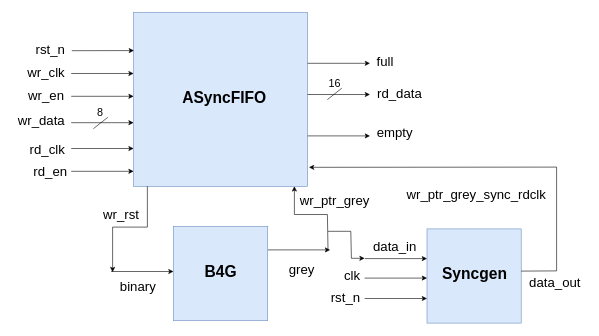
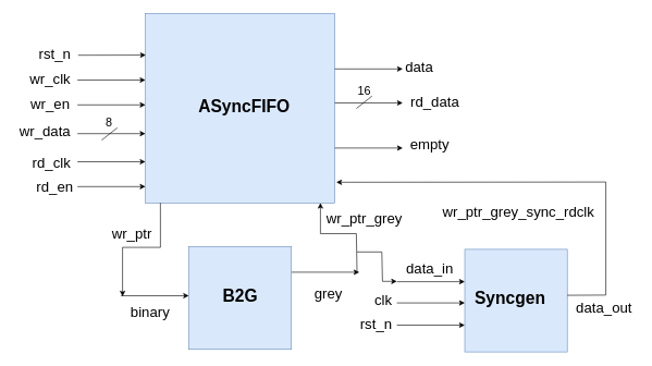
  <mxCell id="0" />
  <mxCell id="1" parent="0" />
  <mxCell id="2" value="" style="whiteSpace=wrap;html=1;aspect=fixed;fillColor=#dae8fc;strokeColor=#6c8ebf;" parent="1" vertex="1"><mxGeometry x="222" y="20" width="290" height="290" as="geometry" /></mxCell>
  <mxCell id="3" value="" style="endArrow=classic;html=1;rounded=0;entryX=0.002;entryY=0.22;entryDx=0;entryDy=0;entryPerimeter=0;" parent="1" target="2" edge="1"><mxGeometry width="50" height="50" relative="1" as="geometry"><mxPoint x="119" y="84" as="sourcePoint" /><mxPoint x="149" y="71" as="targetPoint" /></mxGeometry></mxCell>
  <mxCell id="4" value="" style="endArrow=classic;html=1;rounded=0;entryX=0.002;entryY=0.22;entryDx=0;entryDy=0;entryPerimeter=0;" parent="1" edge="1"><mxGeometry width="50" height="50" relative="1" as="geometry"><mxPoint x="118" y="122" as="sourcePoint" /><mxPoint x="222" y="122" as="targetPoint" /></mxGeometry></mxCell>
  <mxCell id="5" value="" style="endArrow=classic;html=1;rounded=0;entryX=0.002;entryY=0.22;entryDx=0;entryDy=0;entryPerimeter=0;" parent="1" edge="1"><mxGeometry width="50" height="50" relative="1" as="geometry"><mxPoint x="118" y="160" as="sourcePoint" /><mxPoint x="222" y="160" as="targetPoint" /></mxGeometry></mxCell>
  <mxCell id="6" value="" style="endArrow=classic;html=1;rounded=0;entryX=0.002;entryY=0.22;entryDx=0;entryDy=0;entryPerimeter=0;" parent="1" edge="1"><mxGeometry width="50" height="50" relative="1" as="geometry"><mxPoint x="118" y="204" as="sourcePoint" /><mxPoint x="222" y="204" as="targetPoint" /></mxGeometry></mxCell>
  <mxCell id="7" value="" style="endArrow=classic;html=1;rounded=0;entryX=0.002;entryY=0.22;entryDx=0;entryDy=0;entryPerimeter=0;" parent="1" edge="1"><mxGeometry width="50" height="50" relative="1" as="geometry"><mxPoint x="118" y="247" as="sourcePoint" /><mxPoint x="222" y="247" as="targetPoint" /></mxGeometry></mxCell>
  <mxCell id="8" value="" style="endArrow=classic;html=1;rounded=0;entryX=0.002;entryY=0.22;entryDx=0;entryDy=0;entryPerimeter=0;" parent="1" edge="1"><mxGeometry width="50" height="50" relative="1" as="geometry"><mxPoint x="118" y="285" as="sourcePoint" /><mxPoint x="222" y="285" as="targetPoint" /></mxGeometry></mxCell>
  <mxCell id="9" value="" style="endArrow=classic;html=1;rounded=0;entryX=0.002;entryY=0.22;entryDx=0;entryDy=0;entryPerimeter=0;" parent="1" edge="1"><mxGeometry width="50" height="50" relative="1" as="geometry"><mxPoint x="512" y="105" as="sourcePoint" /><mxPoint x="616" y="105" as="targetPoint" /></mxGeometry></mxCell>
  <mxCell id="10" value="" style="endArrow=classic;html=1;rounded=0;entryX=0.002;entryY=0.22;entryDx=0;entryDy=0;entryPerimeter=0;" parent="1" edge="1"><mxGeometry width="50" height="50" relative="1" as="geometry"><mxPoint x="512" y="157" as="sourcePoint" /><mxPoint x="616" y="157" as="targetPoint" /></mxGeometry></mxCell>
  <mxCell id="11" value="" style="endArrow=classic;html=1;rounded=0;entryX=0.002;entryY=0.22;entryDx=0;entryDy=0;entryPerimeter=0;" parent="1" edge="1"><mxGeometry width="50" height="50" relative="1" as="geometry"><mxPoint x="445.5" y="416" as="sourcePoint" /><mxPoint x="549.5" y="416" as="targetPoint" /></mxGeometry></mxCell>
  <mxCell id="12" value="&lt;font style=&quot;font-size: 22px;&quot;&gt;rst_n&lt;/font&gt;" style="text;html=1;align=center;verticalAlign=middle;resizable=0;points=[];autosize=1;strokeColor=none;fillColor=none;" parent="1" vertex="1"><mxGeometry x="49" y="64" width="67" height="38" as="geometry" /></mxCell>
  <mxCell id="13" value="&lt;font style=&quot;font-size: 22px;&quot;&gt;wr_clk&lt;/font&gt;" style="text;html=1;align=center;verticalAlign=middle;resizable=0;points=[];autosize=1;strokeColor=none;fillColor=none;" parent="1" vertex="1"><mxGeometry x="36" y="102" width="80" height="38" as="geometry" /></mxCell>
  <mxCell id="14" value="&lt;font style=&quot;font-size: 22px;&quot;&gt;wr_en&lt;/font&gt;&lt;span style=&quot;color: rgba(0, 0, 0, 0); font-family: monospace; font-size: 0px; text-align: start;&quot;&gt;%3CmxGraphModel%3E%3Croot%3E%3CmxCell%20id%3D%220%22%2F%3E%3CmxCell%20id%3D%221%22%20parent%3D%220%22%2F%3E%3CmxCell%20id%3D%222%22%20value%3D%22%26lt%3Bfont%20style%3D%26quot%3Bfont-size%3A%2022px%3B%26quot%3B%26gt%3Bwr_clk%26lt%3B%2Ffont%26gt%3B%22%20style%3D%22text%3Bhtml%3D1%3Balign%3Dcenter%3BverticalAlign%3Dmiddle%3Bresizable%3D0%3Bpoints%3D%5B%5D%3Bautosize%3D1%3BstrokeColor%3Dnone%3BfillColor%3Dnone%3B%22%20vertex%3D%221%22%20parent%3D%221%22%3E%3CmxGeometry%20x%3D%22523%22%20y%3D%22288%22%20width%3D%2280%22%20height%3D%2238%22%20as%3D%22geometry%22%2F%3E%3C%2FmxCell%3E%3C%2Froot%3E%3C%2FmxGraphModel%3E&lt;/span&gt;" style="text;html=1;align=center;verticalAlign=middle;resizable=0;points=[];autosize=1;strokeColor=none;fillColor=none;" parent="1" vertex="1"><mxGeometry x="37" y="140" width="78" height="38" as="geometry" /></mxCell>
  <mxCell id="15" value="&lt;font style=&quot;font-size: 22px;&quot;&gt;wr_data&lt;/font&gt;&lt;span style=&quot;color: rgba(0, 0, 0, 0); font-family: monospace; font-size: 0px; text-align: start;&quot;&gt;%3CmxGraphModel%3E%3Croot%3E%3CmxCell%20id%3D%220%22%2F%3E%3CmxCell%20id%3D%221%22%20parent%3D%220%22%2F%3E%3CmxCell%20id%3D%222%22%20value%3D%22%26lt%3Bfont%20style%3D%26quot%3Bfont-size%3A%2022px%3B%26quot%3B%26gt%3Bwr_clk%26lt%3B%2Ffont%26gt%3B%22%20style%3D%22text%3Bhtml%3D1%3Balign%3Dcenter%3BverticalAlign%3Dmiddle%3Bresizable%3D0%3Bpoints%3D%5B%5D%3Bautosize%3D1%3BstrokeColor%3Dnone%3BfillColor%3Dnone%3B%22%20vertex%3D%221%22%20parent%3D%221%22%3E%3CmxGeometry%20x%3D%22523%22%20y%3D%22288%22%20width%3D%2280%22%20height%3D%2238%22%20as%3D%22geometry%22%2F%3E%3C%2FmxCell%3E%3C%2Froot%3E%3C%2FmxGraphModel%3&lt;/span&gt;" style="text;html=1;align=center;verticalAlign=middle;resizable=0;points=[];autosize=1;strokeColor=none;fillColor=none;" parent="1" vertex="1"><mxGeometry x="20" y="183" width="96" height="38" as="geometry" /></mxCell>
- <mxCell id="16" value="&lt;span style=&quot;font-size: 22px;&quot;&gt;full&lt;/span&gt;" style="text;html=1;align=center;verticalAlign=middle;resizable=0;points=[];autosize=1;strokeColor=none;fillColor=none;" parent="1" vertex="1"><mxGeometry x="618" y="84" width="46" height="38" as="geometry" /></mxCell>
+ <mxCell id="16" value="&lt;span style=&quot;font-size: 22px;&quot;&gt;data&lt;/span&gt;" style="text;html=1;align=center;verticalAlign=middle;resizable=0;points=[];autosize=1;strokeColor=none;fillColor=none;" parent="1" vertex="1"><mxGeometry x="618" y="84" width="46" height="38" as="geometry" /></mxCell>
  <mxCell id="17" value="&lt;font style=&quot;font-size: 22px;&quot;&gt;rd_clk&lt;/font&gt;" style="text;html=1;align=center;verticalAlign=middle;resizable=0;points=[];autosize=1;strokeColor=none;fillColor=none;" parent="1" vertex="1"><mxGeometry x="39" y="231" width="77" height="38" as="geometry" /></mxCell>
  <mxCell id="18" value="&lt;font style=&quot;font-size: 22px;&quot;&gt;rd_en&lt;/font&gt;" style="text;html=1;align=center;verticalAlign=middle;resizable=0;points=[];autosize=1;strokeColor=none;fillColor=none;" parent="1" vertex="1"><mxGeometry x="46" y="267" width="74" height="38" as="geometry" /></mxCell>
  <mxCell id="19" value="&lt;font style=&quot;font-size: 22px;&quot;&gt;rd_data&lt;/font&gt;" style="text;html=1;align=center;verticalAlign=middle;resizable=0;points=[];autosize=1;strokeColor=none;fillColor=none;" parent="1" vertex="1"><mxGeometry x="618" y="137" width="93" height="38" as="geometry" /></mxCell>
  <mxCell id="20" value="&lt;font style=&quot;font-size: 22px;&quot;&gt;empty&lt;/font&gt;" style="text;html=1;align=center;verticalAlign=middle;resizable=0;points=[];autosize=1;strokeColor=none;fillColor=none;" parent="1" vertex="1"><mxGeometry x="618" y="202" width="78" height="38" as="geometry" /></mxCell>
  <mxCell id="21" value="" style="endArrow=none;html=1;rounded=0;" parent="1" edge="1"><mxGeometry width="50" height="50" relative="1" as="geometry"><mxPoint x="155" y="214" as="sourcePoint" /><mxPoint x="179" y="195" as="targetPoint" /></mxGeometry></mxCell>
  <mxCell id="22" value="" style="endArrow=none;html=1;rounded=0;" parent="1" edge="1"><mxGeometry width="50" height="50" relative="1" as="geometry"><mxPoint x="545" y="165.5" as="sourcePoint" /><mxPoint x="569" y="146.5" as="targetPoint" /></mxGeometry></mxCell>
  <mxCell id="23" value="&lt;font style=&quot;font-size: 18px;&quot;&gt;16&lt;/font&gt;" style="text;html=1;align=center;verticalAlign=middle;resizable=0;points=[];autosize=1;strokeColor=none;fillColor=none;" parent="1" vertex="1"><mxGeometry x="538" y="122" width="38" height="34" as="geometry" /></mxCell>
  <mxCell id="24" value="&lt;font style=&quot;font-size: 18px;&quot;&gt;8&lt;/font&gt;" style="text;html=1;align=center;verticalAlign=middle;resizable=0;points=[];autosize=1;strokeColor=none;fillColor=none;" parent="1" vertex="1"><mxGeometry x="152" y="171" width="28" height="34" as="geometry" /></mxCell>
  <mxCell id="25" value="&lt;font style=&quot;font-size: 26px;&quot;&gt;&lt;b&gt;ASyncFIFO&lt;/b&gt;&lt;/font&gt;" style="text;html=1;align=center;verticalAlign=middle;resizable=0;points=[];autosize=1;strokeColor=none;fillColor=none;" parent="1" vertex="1"><mxGeometry x="294" y="140" width="158" height="43" as="geometry" /></mxCell>
  <mxCell id="26" value="" style="whiteSpace=wrap;html=1;aspect=fixed;fillColor=#dae8fc;strokeColor=#6c8ebf;" parent="1" vertex="1"><mxGeometry x="288.5" y="377" width="157" height="157" as="geometry" /></mxCell>
  <mxCell id="27" value="" style="endArrow=classic;html=1;rounded=0;entryX=0.002;entryY=0.22;entryDx=0;entryDy=0;entryPerimeter=0;" parent="1" edge="1"><mxGeometry width="50" height="50" relative="1" as="geometry"><mxPoint x="184.5" y="452" as="sourcePoint" /><mxPoint x="288.5" y="452" as="targetPoint" /></mxGeometry></mxCell>
  <mxCell id="28" value="&lt;font style=&quot;font-size: 22px;&quot;&gt;binary&lt;/font&gt;&lt;span style=&quot;color: rgba(0, 0, 0, 0); font-family: monospace; font-size: 0px; text-align: start;&quot;&gt;%3CmxGraphModel%3E%3Croot%3E%3CmxCell%20id%3D%220%22%2F%3E%3CmxCell%20id%3D%221%22%20parent%3D%220%22%2F%3E%3CmxCell%20id%3D%222%22%20value%3D%22%26lt%3Bfont%20style%3D%26quot%3Bfont-size%3A%2022px%3B%26quot%3B%26gt%3Brd_en%26lt%3B%2Ffont%26gt%3B%22%20style%3D%22text%3Bhtml%3D1%3Balign%3Dcenter%3BverticalAlign%3Dmiddle%3Bresizable%3D0%3Bpoints%3D%5B%5D%3Bautosize%3D1%3BstrokeColor%3Dnone%3BfillColor%3Dnone%3B%22%20vertex%3D%221%22%20parent%3D%221%22%3E%3CmxGeometry%20x%3D%22533%22%20y%3D%22453%22%20width%3D%2274%22%20height%3D%2238%22%20as%3D%22geometry%22%2F%3E%3C%2FmxCell%3E%3C%2Froot%3E%3C%2FmxGraphModel%3E&lt;/span&gt;" style="text;html=1;align=center;verticalAlign=middle;resizable=0;points=[];autosize=1;strokeColor=none;fillColor=none;" parent="1" vertex="1"><mxGeometry x="190" y="459" width="78" height="38" as="geometry" /></mxCell>
  <mxCell id="29" value="&lt;span style=&quot;font-size: 22px;&quot;&gt;grey&lt;/span&gt;" style="text;html=1;align=center;verticalAlign=middle;resizable=0;points=[];autosize=1;strokeColor=none;fillColor=none;" parent="1" vertex="1"><mxGeometry x="471" y="430.5" width="61" height="38" as="geometry" /></mxCell>
- <mxCell id="30" value="&lt;font style=&quot;font-size: 26px;&quot;&gt;&lt;b&gt;B4G&lt;/b&gt;&lt;/font&gt;" style="text;html=1;align=center;verticalAlign=middle;resizable=0;points=[];autosize=1;strokeColor=none;fillColor=none;" parent="1" vertex="1"><mxGeometry x="331.5" y="430.5" width="71" height="43" as="geometry" /></mxCell>
+ <mxCell id="30" value="&lt;font style=&quot;font-size: 26px;&quot;&gt;&lt;b&gt;B2G&lt;/b&gt;&lt;/font&gt;" style="text;html=1;align=center;verticalAlign=middle;resizable=0;points=[];autosize=1;strokeColor=none;fillColor=none;" parent="1" vertex="1"><mxGeometry x="331.5" y="430.5" width="71" height="43" as="geometry" /></mxCell>
  <mxCell id="31" value="" style="endArrow=classic;html=1;rounded=0;entryX=0.002;entryY=0.22;entryDx=0;entryDy=0;entryPerimeter=0;" parent="1" edge="1"><mxGeometry width="50" height="50" relative="1" as="geometry"><mxPoint x="512" y="226" as="sourcePoint" /><mxPoint x="616" y="226" as="targetPoint" /></mxGeometry></mxCell>
  <mxCell id="32" value="" style="endArrow=classic;html=1;rounded=0;exitX=0.086;exitY=0.99;exitDx=0;exitDy=0;exitPerimeter=0;" parent="1" edge="1"><mxGeometry width="50" height="50" relative="1" as="geometry"><mxPoint x="244.94" y="310" as="sourcePoint" /><mxPoint x="187" y="453" as="targetPoint" /><Array as="points"><mxPoint x="245" y="378" /><mxPoint x="187" y="378" /></Array></mxGeometry></mxCell>
- <mxCell id="33" value="&lt;span style=&quot;font-size: 22px;&quot;&gt;wr_rst&lt;/span&gt;" style="text;html=1;align=center;verticalAlign=middle;resizable=0;points=[];autosize=1;strokeColor=none;fillColor=none;" parent="1" vertex="1"><mxGeometry x="161" y="339" width="79" height="38" as="geometry" /></mxCell>
+ <mxCell id="33" value="&lt;span style=&quot;font-size: 22px;&quot;&gt;wr_ptr&lt;/span&gt;" style="text;html=1;align=center;verticalAlign=middle;resizable=0;points=[];autosize=1;strokeColor=none;fillColor=none;" parent="1" vertex="1"><mxGeometry x="161" y="339" width="79" height="38" as="geometry" /></mxCell>
  <mxCell id="34" value="" style="endArrow=classic;html=1;rounded=0;" parent="1" edge="1"><mxGeometry width="50" height="50" relative="1" as="geometry"><mxPoint x="546" y="416" as="sourcePoint" /><mxPoint x="490" y="310" as="targetPoint" /><Array as="points"><mxPoint x="545" y="357" /><mxPoint x="490" y="357" /></Array></mxGeometry></mxCell>
  <mxCell id="35" value="&lt;span style=&quot;font-size: 22px;&quot;&gt;wr_ptr_grey&lt;/span&gt;" style="text;html=1;align=center;verticalAlign=middle;resizable=0;points=[];autosize=1;strokeColor=none;fillColor=none;" parent="1" vertex="1"><mxGeometry x="490" y="316" width="134" height="38" as="geometry" /></mxCell>
  <mxCell id="36" value="" style="whiteSpace=wrap;html=1;aspect=fixed;fillColor=#dae8fc;strokeColor=#6c8ebf;" vertex="1" parent="1"><mxGeometry x="711" y="381" width="157" height="157" as="geometry" /></mxCell>
  <mxCell id="37" value="" style="endArrow=classic;html=1;rounded=0;entryX=0.002;entryY=0.22;entryDx=0;entryDy=0;entryPerimeter=0;" edge="1" parent="1"><mxGeometry width="50" height="50" relative="1" as="geometry"><mxPoint x="607" y="430.5" as="sourcePoint" /><mxPoint x="711" y="430.5" as="targetPoint" /></mxGeometry></mxCell>
  <mxCell id="38" value="" style="endArrow=classic;html=1;rounded=0;entryX=0.002;entryY=0.22;entryDx=0;entryDy=0;entryPerimeter=0;" edge="1" parent="1"><mxGeometry width="50" height="50" relative="1" as="geometry"><mxPoint x="607" y="463" as="sourcePoint" /><mxPoint x="711" y="463" as="targetPoint" /></mxGeometry></mxCell>
  <mxCell id="39" value="" style="endArrow=classic;html=1;rounded=0;entryX=0.002;entryY=0.22;entryDx=0;entryDy=0;entryPerimeter=0;" edge="1" parent="1"><mxGeometry width="50" height="50" relative="1" as="geometry"><mxPoint x="607" y="497" as="sourcePoint" /><mxPoint x="711" y="497" as="targetPoint" /></mxGeometry></mxCell>
  <mxCell id="40" value="&lt;span style=&quot;font-size: 22px;&quot;&gt;data_in&lt;/span&gt;" style="text;html=1;align=center;verticalAlign=middle;resizable=0;points=[];autosize=1;strokeColor=none;fillColor=none;" vertex="1" parent="1"><mxGeometry x="612" y="392.5" width="90" height="38" as="geometry" /></mxCell>
  <mxCell id="41" value="" style="endArrow=classic;html=1;rounded=0;" edge="1" parent="1"><mxGeometry width="50" height="50" relative="1" as="geometry"><mxPoint x="546" y="385" as="sourcePoint" /><mxPoint x="607" y="430" as="targetPoint" /><Array as="points"><mxPoint x="584" y="385" /><mxPoint x="585" y="430" /></Array></mxGeometry></mxCell>
  <mxCell id="42" value="&lt;span style=&quot;font-size: 22px;&quot;&gt;clk&lt;/span&gt;" style="text;html=1;align=center;verticalAlign=middle;resizable=0;points=[];autosize=1;strokeColor=none;fillColor=none;" vertex="1" parent="1"><mxGeometry x="563" y="440.5" width="45" height="38" as="geometry" /></mxCell>
  <mxCell id="43" value="&lt;span style=&quot;font-size: 22px;&quot;&gt;rst_n&lt;/span&gt;" style="text;html=1;align=center;verticalAlign=middle;resizable=0;points=[];autosize=1;strokeColor=none;fillColor=none;" vertex="1" parent="1"><mxGeometry x="541" y="477" width="67" height="38" as="geometry" /></mxCell>
  <mxCell id="44" value="" style="endArrow=classic;html=1;rounded=0;entryX=1.008;entryY=0.891;entryDx=0;entryDy=0;entryPerimeter=0;" edge="1" parent="1" target="2"><mxGeometry width="50" height="50" relative="1" as="geometry"><mxPoint x="868" y="451.33" as="sourcePoint" /><mxPoint x="972" y="451.33" as="targetPoint" /><Array as="points"><mxPoint x="927" y="451" /><mxPoint x="927" y="278" /></Array></mxGeometry></mxCell>
  <mxCell id="45" value="&lt;span style=&quot;font-size: 22px;&quot;&gt;wr_ptr_grey_sync_rdclk&lt;/span&gt;" style="text;html=1;align=center;verticalAlign=middle;resizable=0;points=[];autosize=1;strokeColor=none;fillColor=none;" vertex="1" parent="1"><mxGeometry x="668" y="305" width="250" height="38" as="geometry" /></mxCell>
  <mxCell id="46" value="&lt;span style=&quot;font-size: 22px;&quot;&gt;data_out&lt;/span&gt;" style="text;html=1;align=center;verticalAlign=middle;resizable=0;points=[];autosize=1;strokeColor=none;fillColor=none;" vertex="1" parent="1"><mxGeometry x="872" y="453" width="104" height="38" as="geometry" /></mxCell>
- <mxCell id="47" value="&lt;font style=&quot;font-size: 26px;&quot;&gt;&lt;b&gt;Syncgen&lt;/b&gt;&lt;/font&gt;" style="text;html=1;align=center;verticalAlign=middle;resizable=0;points=[];autosize=1;strokeColor=none;fillColor=none;" vertex="1" parent="1"><mxGeometry x="727" y="434" width="126" height="43" as="geometry" /></mxCell>
+ <mxCell id="47" value="&lt;font style=&quot;font-size: 26px;&quot;&gt;&lt;b&gt;Syncgen&lt;/b&gt;&lt;/font&gt;" style="text;html=1;align=center;verticalAlign=middle;resizable=0;points=[];autosize=1;strokeColor=none;fillColor=none;" vertex="1" parent="1"><mxGeometry x="717" y="434" width="126" height="43" as="geometry" /></mxCell>
